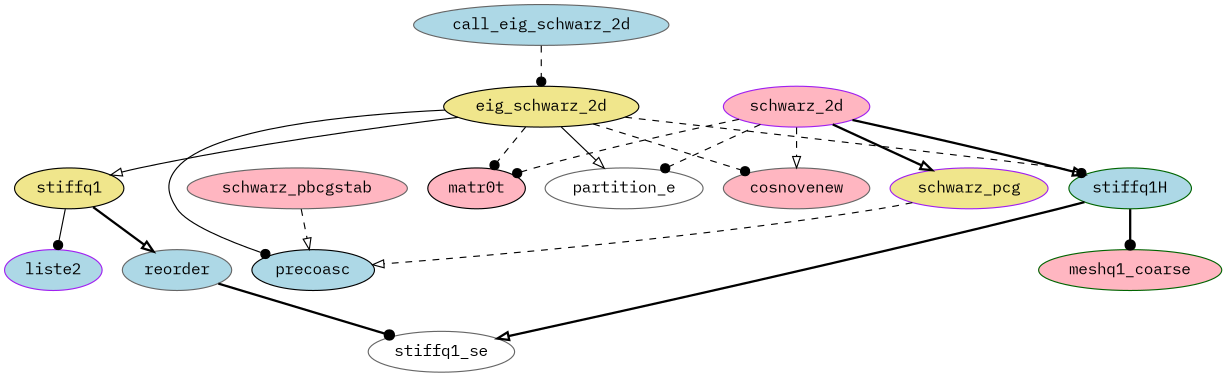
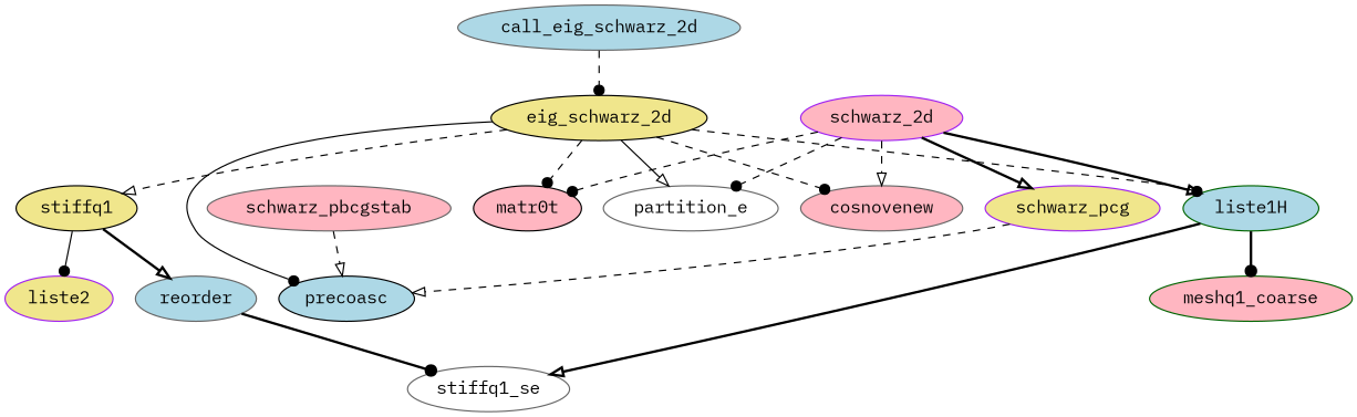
  digraph {
    fontname="IBM Plex Mono"
    node [color=gray40 fillcolor=lightblue fontname="IBM Plex Mono" style=filled]
    edge [arrowhead=dot fontname="IBM Plex Mono" style=dashed]
    eig_schwarz_2d [color=black fillcolor=khaki]
    call_eig_schwarz_2d
    cosnovenew [fillcolor=lightpink]
    matr0t [color=black fillcolor=lightpink]
    partition_e [fillcolor=white]
    precoasc [color=black]
    stiffq1 [color=black fillcolor=khaki]
-   stiffq1H [color=darkgreen]
-   liste2 [color=purple]
+   stiffq1H [color=darkgreen label=liste1H]
+   liste2 [color=purple fillcolor=khaki]
    reorder
    stiffq1_se [fillcolor=white]
    meshq1_coarse [color=darkgreen fillcolor=lightpink]
    schwarz_2d [color=purple fillcolor=lightpink]
    schwarz_pcg [color=purple fillcolor=khaki]
    schwarz_pbcgstab [fillcolor=lightpink]
    eig_schwarz_2d -> cosnovenew
    eig_schwarz_2d -> matr0t
    eig_schwarz_2d -> partition_e [arrowhead=onormal style=solid]
    eig_schwarz_2d -> precoasc [style=solid]
-   eig_schwarz_2d -> stiffq1 [arrowhead=onormal style=solid]
+   eig_schwarz_2d -> stiffq1 [arrowhead=onormal]
    eig_schwarz_2d -> stiffq1H
    call_eig_schwarz_2d -> eig_schwarz_2d
    stiffq1 -> liste2 [style=solid]
    stiffq1 -> reorder [arrowhead=onormal style=bold]
    stiffq1H -> stiffq1_se [arrowhead=onormal style=bold]
    stiffq1H -> meshq1_coarse [style=bold]
    reorder -> stiffq1_se [style=bold]
    schwarz_2d -> cosnovenew [arrowhead=onormal]
    schwarz_2d -> matr0t
    schwarz_2d -> partition_e
    schwarz_2d -> stiffq1H [arrowhead=onormal style=bold]
    schwarz_2d -> schwarz_pcg [arrowhead=onormal style=bold]
    schwarz_pcg -> precoasc [arrowhead=onormal]
    schwarz_pbcgstab -> precoasc [arrowhead=onormal]
  }
